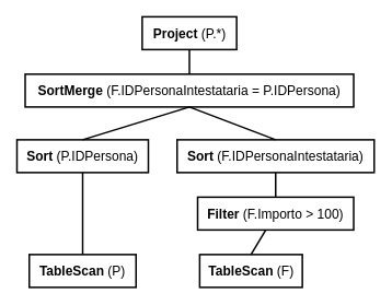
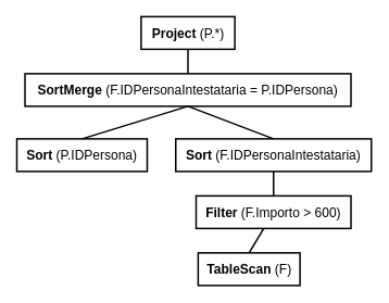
  <mxCell id="0" />
  <mxCell id="1" parent="0" />
  <mxCell id="2" value="&lt;font style=&quot;font-size: 16px&quot;&gt;&lt;b&gt;Project&lt;/b&gt; (P.*)&lt;/font&gt;" style="text;html=1;fillColor=none;align=center;verticalAlign=middle;whiteSpace=wrap;rounded=0;strokeColor=#000000;strokeWidth=2;" vertex="1" parent="1"><mxGeometry x="172.5" width="115" height="40" as="geometry" y="20" /></mxCell>
  <mxCell id="3" value="" style="endArrow=none;html=1;strokeWidth=2;exitX=0.5;exitY=1;exitDx=0;exitDy=0;entryX=0.5;entryY=0;entryDx=0;entryDy=0;" edge="1" parent="1" source="6" target="12"><mxGeometry width="50" height="50" relative="1" as="geometry"><mxPoint x="230" y="130" as="sourcePoint" /><mxPoint x="230" y="100" as="targetPoint" /></mxGeometry></mxCell>
- <mxCell id="4" value="&lt;font style=&quot;font-size: 16px&quot;&gt;&lt;b&gt;TableScan&lt;/b&gt; (P)&lt;/font&gt;" style="text;html=1;fillColor=none;align=center;verticalAlign=middle;whiteSpace=wrap;rounded=0;strokeColor=#000000;strokeWidth=2;" vertex="1" parent="1"><mxGeometry x="35" y="310" width="130" height="40" as="geometry" /></mxCell>
  <mxCell id="5" value="&lt;font style=&quot;font-size: 16px&quot;&gt;&lt;b&gt;TableScan&lt;/b&gt; (F)&lt;/font&gt;" style="text;html=1;fillColor=none;align=center;verticalAlign=middle;whiteSpace=wrap;rounded=0;strokeColor=#000000;strokeWidth=2;" vertex="1" parent="1"><mxGeometry x="242.5" y="310" width="125" height="40" as="geometry" /></mxCell>
  <mxCell id="6" value="&lt;span style=&quot;text-align: left ; font-size: 16px&quot;&gt;&lt;b&gt;SortMerge&lt;/b&gt; (F.IDPersonaIntestataria = P.IDPersona)&lt;br&gt;&lt;/span&gt;" style="text;html=1;fillColor=none;align=center;verticalAlign=middle;whiteSpace=wrap;rounded=0;strokeColor=#000000;strokeWidth=2;" vertex="1" parent="1"><mxGeometry x="30" y="90" width="400" height="40" as="geometry" /></mxCell>
- <mxCell id="7" value="&lt;font style=&quot;font-size: 16px&quot;&gt;&lt;b&gt;Filter&lt;/b&gt; (F.Importo &amp;gt; 100)&lt;/font&gt;" style="text;html=1;fillColor=none;align=center;verticalAlign=middle;whiteSpace=wrap;rounded=0;strokeColor=#000000;strokeWidth=2;" vertex="1" parent="1"><mxGeometry x="240" y="240" width="190" height="40" as="geometry" /></mxCell>
- <mxCell id="8" value="" style="endArrow=none;html=1;strokeWidth=2;exitX=0.5;exitY=0;exitDx=0;exitDy=0;entryX=0.5;entryY=1;entryDx=0;entryDy=0;" edge="1" parent="1" source="4" target="12"><mxGeometry width="50" height="50" relative="1" as="geometry"><mxPoint x="250" y="120" as="sourcePoint" /><mxPoint x="240" y="160" as="targetPoint" /></mxGeometry></mxCell>
+ <mxCell id="7" value="&lt;font style=&quot;font-size: 16px&quot;&gt;&lt;b&gt;Filter&lt;/b&gt; (F.Importo &amp;gt; 600)&lt;/font&gt;" style="text;html=1;fillColor=none;align=center;verticalAlign=middle;whiteSpace=wrap;rounded=0;strokeColor=#000000;strokeWidth=2;" vertex="1" parent="1"><mxGeometry x="240" y="240" width="190" height="40" as="geometry" /></mxCell>
  <mxCell id="9" value="" style="endArrow=none;html=1;strokeWidth=2;exitX=0.5;exitY=0;exitDx=0;exitDy=0;" edge="1" parent="1" source="5" target="7"><mxGeometry width="50" height="50" relative="1" as="geometry"><mxPoint x="260" y="130" as="sourcePoint" /><mxPoint x="260" y="90" as="targetPoint" /></mxGeometry></mxCell>
  <mxCell id="10" value="" style="endArrow=none;html=1;strokeWidth=2;exitX=0.5;exitY=0;exitDx=0;exitDy=0;entryX=0.5;entryY=1;entryDx=0;entryDy=0;" edge="1" parent="1" source="7" target="11"><mxGeometry width="50" height="50" relative="1" as="geometry"><mxPoint x="270" y="140" as="sourcePoint" /><mxPoint x="320" y="160" as="targetPoint" /></mxGeometry></mxCell>
  <mxCell id="11" value="&lt;font style=&quot;font-size: 16px&quot;&gt;&lt;b&gt;Sort&lt;/b&gt; (&lt;span style=&quot;text-align: left&quot;&gt;F.IDPersonaIntestataria&lt;/span&gt;)&lt;/font&gt;" style="text;html=1;fillColor=none;align=center;verticalAlign=middle;whiteSpace=wrap;rounded=0;strokeColor=#000000;strokeWidth=2;" vertex="1" parent="1"><mxGeometry x="215" y="170" width="240" height="40" as="geometry" /></mxCell>
  <mxCell id="12" value="&lt;font style=&quot;font-size: 16px&quot;&gt;&lt;b&gt;Sort&lt;/b&gt; (P.IDPersona)&lt;/font&gt;" style="text;html=1;fillColor=none;align=center;verticalAlign=middle;whiteSpace=wrap;rounded=0;strokeColor=#000000;strokeWidth=2;" vertex="1" parent="1"><mxGeometry x="20" y="170" width="160" height="40" as="geometry" /></mxCell>
  <mxCell id="13" value="" style="endArrow=none;html=1;strokeWidth=2;exitX=0.5;exitY=1;exitDx=0;exitDy=0;entryX=0.5;entryY=0;entryDx=0;entryDy=0;" edge="1" parent="1" source="6" target="11"><mxGeometry width="50" height="50" relative="1" as="geometry"><mxPoint x="180" y="100" as="sourcePoint" /><mxPoint x="100" y="220" as="targetPoint" /></mxGeometry></mxCell>
  <mxCell id="14" value="" style="endArrow=none;html=1;strokeWidth=2;exitX=0.5;exitY=1;exitDx=0;exitDy=0;entryX=0.5;entryY=0;entryDx=0;entryDy=0;" edge="1" parent="1" source="2" target="6"><mxGeometry width="50" height="50" relative="1" as="geometry"><mxPoint x="240" y="140" as="sourcePoint" /><mxPoint x="335" y="220" as="targetPoint" /></mxGeometry></mxCell>
